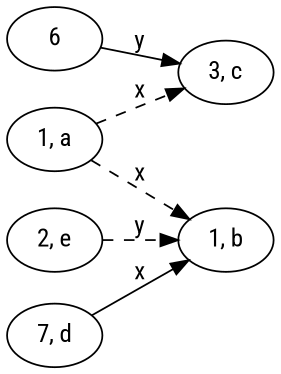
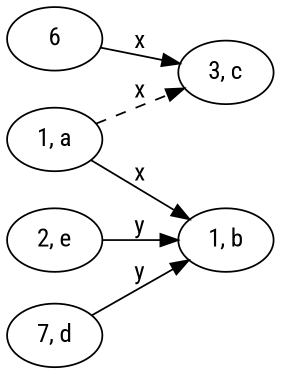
  digraph {
    fontname="Roboto Condensed"
    rankdir=LR
    node [fontname="Roboto Condensed"]
    edge [fontname="Roboto Condensed"]
    "1, a"
    "3, c"
    n3 [label="1, b"]
    "2, e"
    n5 [label="7, d"]
    6
    "1, a" -> "3, c" [label=x style=dashed]
-   "1, a" -> n3 [label=x style=dashed]
-   "2, e" -> n3 [label=y style=dashed]
-   n5 -> n3 [label=x]
-   6 -> "3, c" [label=y]
+   "1, a" -> n3 [label=x style=solid]
+   "2, e" -> n3 [label=y]
+   n5 -> n3 [label=y]
+   6 -> "3, c" [label=x]
  }
